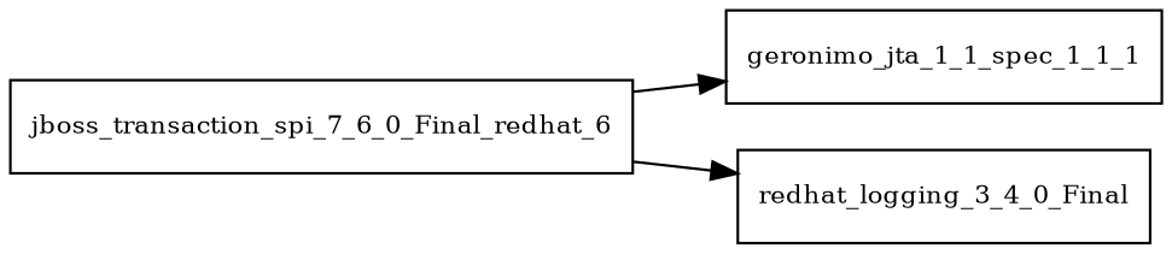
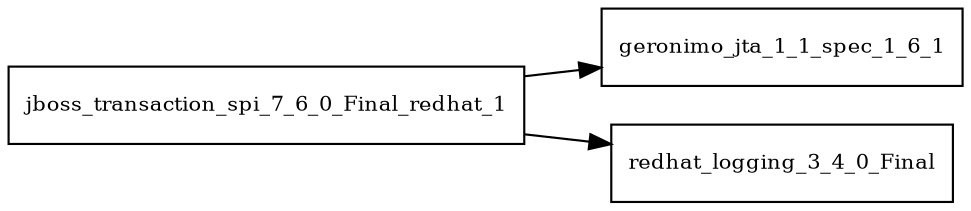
  digraph {
    rankdir=LR
    node [fontsize=10.0 shape=box]
-   jboss_transaction_spi_7_6_0_Final_redhat_1 [label=jboss_transaction_spi_7_6_0_Final_redhat_6]
-   geronimo_jta_1_1_spec_1_1_1
+   jboss_transaction_spi_7_6_0_Final_redhat_1
+   geronimo_jta_1_1_spec_1_1_1 [label=geronimo_jta_1_1_spec_1_6_1]
    n3 [label=redhat_logging_3_4_0_Final]
    jboss_transaction_spi_7_6_0_Final_redhat_1 -> geronimo_jta_1_1_spec_1_1_1
    jboss_transaction_spi_7_6_0_Final_redhat_1 -> n3
  }
